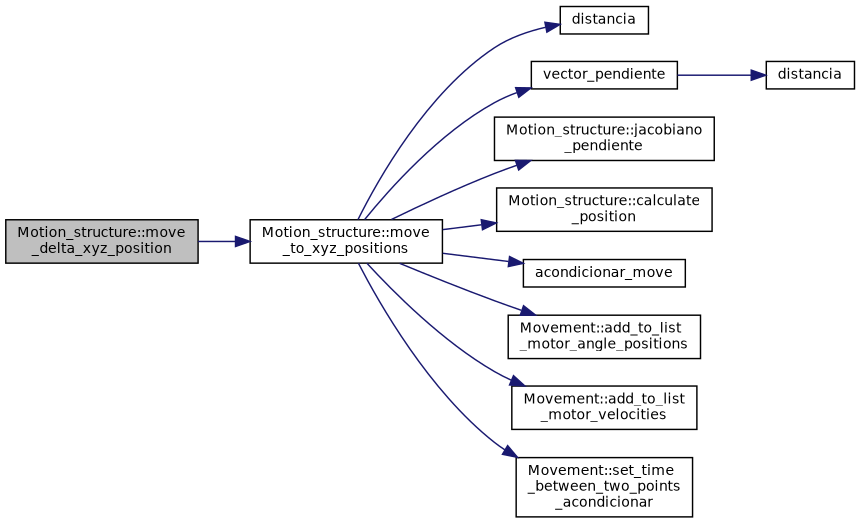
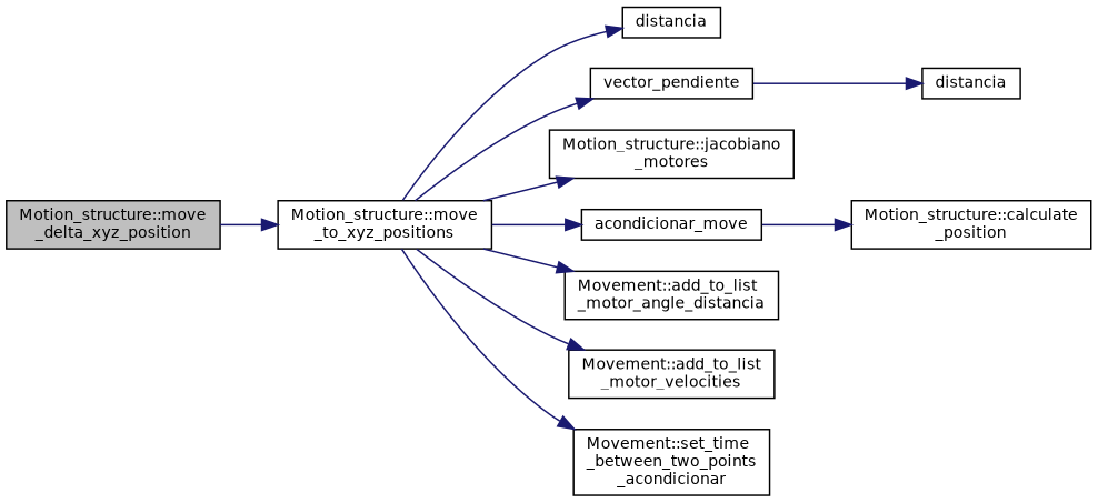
  digraph {
    rankdir=LR
    node [color=black fillcolor=white fontname=Helvetica fontsize=10 shape=record style=filled]
    edge [color=midnightblue fontname=Helvetica fontsize=10 labelfontname=Helvetica labelfontsize=10 style=solid]
    n1 [fillcolor=grey75 fontcolor=black height=0.2 label="Motion_structure::move\l_delta_xyz_position" width=0.4]
    n2 [height=0.2 label="Motion_structure::move\l_to_xyz_positions" width=0.4]
    n3 [height=0.2 label=distancia width=0.4]
    n4 [height=0.2 label=vector_pendiente width=0.4]
-   n5 [height=0.2 label="Motion_structure::jacobiano\l_pendiente" width=0.4]
+   n5 [height=0.2 label="Motion_structure::jacobiano\l_motores" width=0.4]
    n6 [height=0.2 label="Motion_structure::calculate\l_position" width=0.4]
    n7 [height=0.2 label=acondicionar_move width=0.4]
-   n8 [height=0.2 label="Movement::add_to_list\l_motor_angle_positions" width=0.4]
+   n8 [height=0.2 label="Movement::add_to_list\l_motor_angle_distancia" width=0.4]
    n9 [height=0.2 label="Movement::add_to_list\l_motor_velocities" width=0.4]
    n10 [height=0.2 label="Movement::set_time\l_between_two_points\l_acondicionar" width=0.4]
    n11 [height=0.2 label=distancia width=0.4]
    n1 -> n2
    n2 -> n3
    n2 -> n4
    n2 -> n5
-   n2 -> n6
+   n7 -> n6
    n2 -> n7
    n2 -> n8
    n2 -> n9
    n2 -> n10
    n4 -> n11
  }
